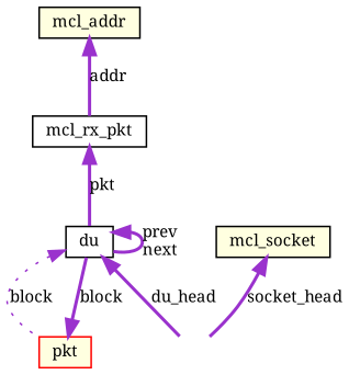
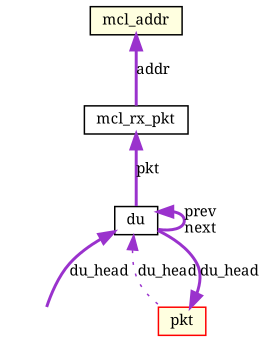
  digraph {
    fontname="Noto Serif"
    node [color=black fillcolor=white fontname="Noto Serif" fontsize=10 shape=record style=filled]
    edge [color=darkorchid3 dir=back fontname="Noto Serif" fontsize=10 labelfontname=Helvetica labelfontsize=10 style=bold]
    n1 [color=white fontcolor=white height=0.2 label=rxlay_t width=0.4]
    n2 [height=0.2 label=du width=0.4]
    n3 [color=red fillcolor=lightyellow height=0.2 label=pkt width=0.4]
    n4 [height=0.2 label=mcl_rx_pkt width=0.4]
-   n5 [fillcolor=lightyellow height=0.2 label=mcl_socket width=0.4]
    n6 [fillcolor=lightyellow height=0.2 label=mcl_addr width=0.4]
    n2 -> n1 [label=du_head]
    n2 -> n2 [label="prev\nnext"]
-   n2 -> n3 [label=block style=dotted]
-   n3 -> n2 [label=block]
+   n2 -> n3 [label=du_head style=dotted]
+   n3 -> n2 [label=du_head]
    n4 -> n2 [label=pkt]
-   n5 -> n1 [label=socket_head]
    n6 -> n4 [label=addr]
  }
